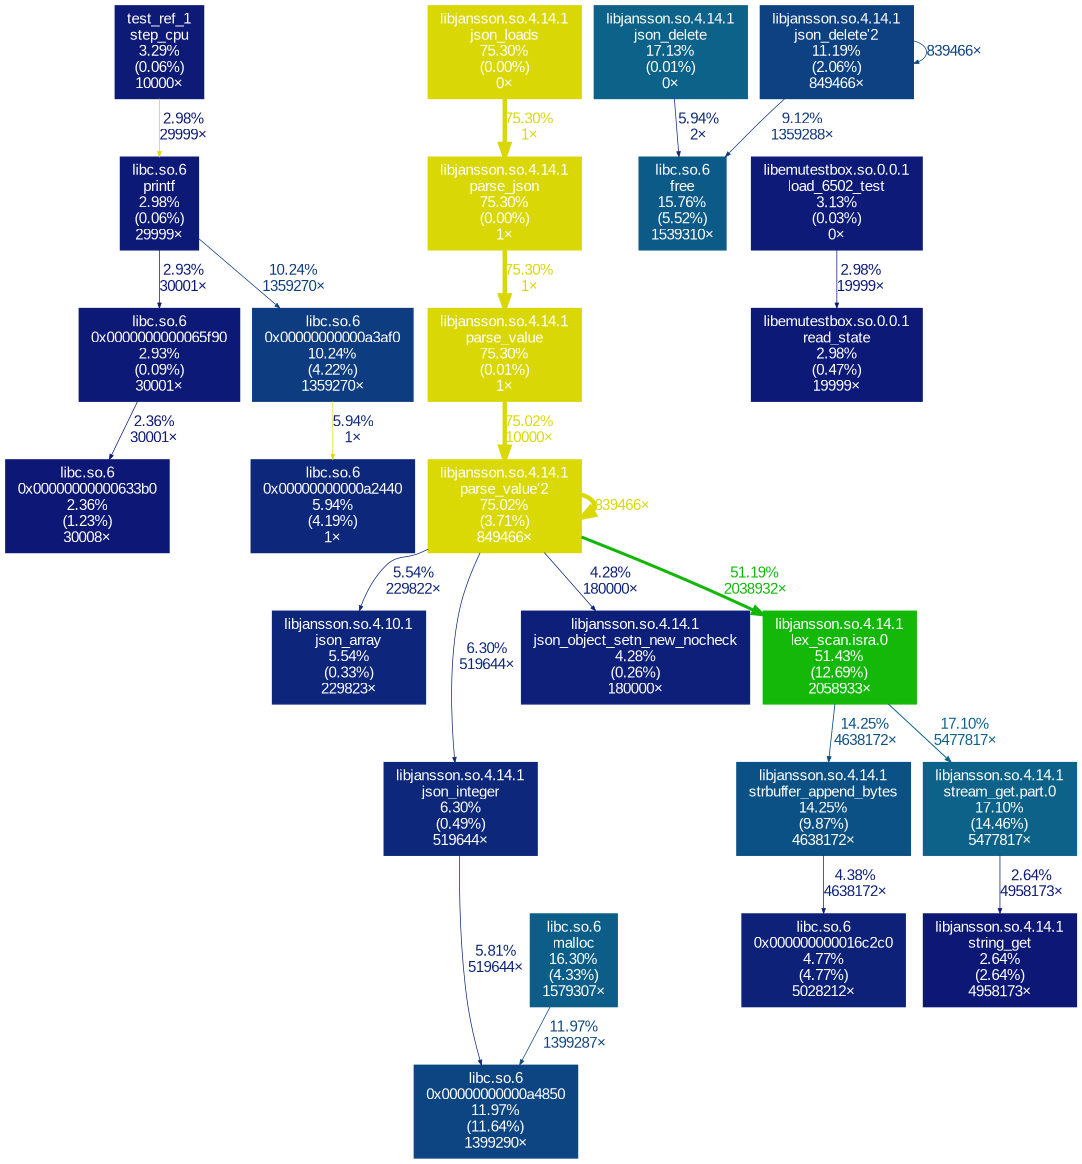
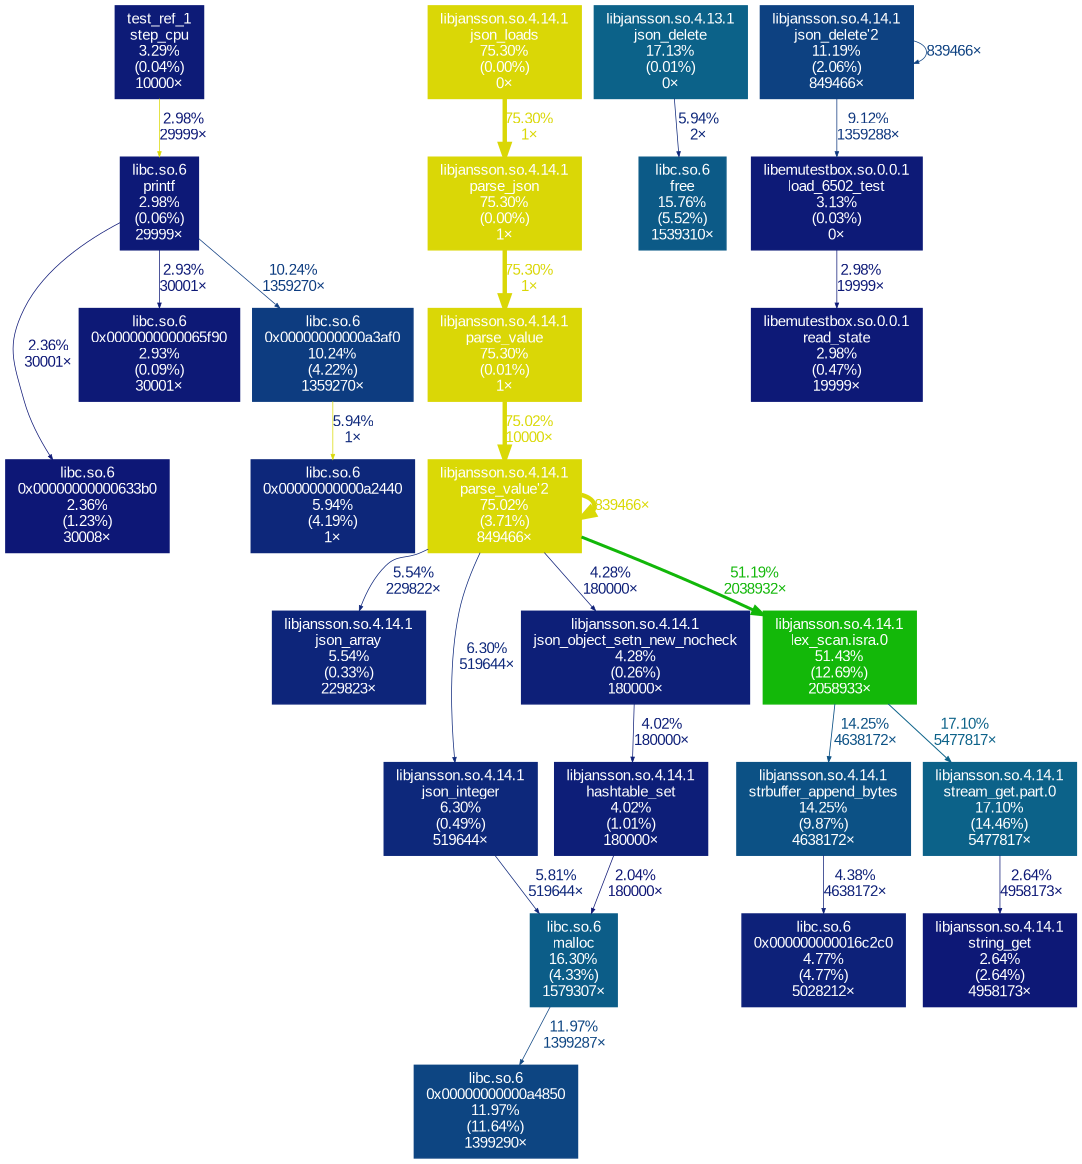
  digraph {
    fontname=Arial
    nodesep=0.125
    ranksep=0.25
    node [color="#dad706" fontcolor="#ffffff" fontname=Arial fontsize=10.00 shape=box style=filled]
    edge [arrowsize=0.35 color="#dad906" fontcolor="#0d277a" fontname=Arial fontsize=10.00 labeldistance=0.50 penwidth=0.50]
    n1 [color="#0d1776" height=0 label="libc.so.6\n0x00000000000633b0\n2.36%\n(1.23%)\n30008×" width=0]
    n2 [color="#0d1976" height=0 label="libc.so.6\n0x0000000000065f90\n2.93%\n(0.09%)\n30001×" width=0]
    n3 [color="#0d277a" height=0 label="libc.so.6\n0x00000000000a2440\n5.94%\n(4.19%)\n1×" width=0]
    n4 [color="#0d3c80" height=0 label="libc.so.6\n0x00000000000a3af0\n10.24%\n(4.22%)\n1359270×" width=0]
    n5 [color="#0d4582" height=0 label="libc.so.6\n0x00000000000a4850\n11.97%\n(11.64%)\n1399290×" width=0]
    n6 [color="#0d2179" height=0 label="libc.so.6\n0x000000000016c2c0\n4.77%\n(4.77%)\n5028212×" width=0]
-   n7 [color="#0d1b77" height=0 label="test_ref_1\nstep_cpu\n3.29%\n(0.06%)\n10000×" width=0]
+   n7 [color="#0d1b77" height=0 label="test_ref_1\nstep_cpu\n3.29%\n(0.04%)\n10000×" width=0]
    n8 [color="#0d1977" height=0 label="libc.so.6\nprintf\n2.98%\n(0.06%)\n29999×" width=0]
    n9 [color="#0c5a87" height=0 label="libc.so.6\nfree\n15.76%\n(5.52%)\n1539310×" width=0]
+   n10 [color="#0d1e78" height=0 label="libjansson.so.4.14.1\nhashtable_set\n4.02%\n(1.01%)\n180000×" width=0]
    n11 [color="#0c5d88" height=0 label="libc.so.6\nmalloc\n16.30%\n(4.33%)\n1579307×" width=0]
-   n12 [color="#0d257a" height=0 label="libjansson.so.4.10.1\njson_array\n5.54%\n(0.33%)\n229823×" width=0]
-   n13 [color="#0c6289" height=0 label="libjansson.so.4.14.1\njson_delete\n17.13%\n(0.01%)\n0×" width=0]
+   n12 [color="#0d257a" height=0 label="libjansson.so.4.14.1\njson_array\n5.54%\n(0.33%)\n229823×" width=0]
+   n13 [color="#0c6289" height=0 label="libjansson.so.4.13.1\njson_delete\n17.13%\n(0.01%)\n0×" width=0]
    n14 [color="#0d4181" height=0 label="libjansson.so.4.14.1\njson_delete'2\n11.19%\n(2.06%)\n849466×" width=0]
    n15 [color="#0d287b" height=0 label="libjansson.so.4.14.1\njson_integer\n6.30%\n(0.49%)\n519644×" width=0]
    n16 [height=0 label="libjansson.so.4.14.1\njson_loads\n75.30%\n(0.00%)\n0×" width=0]
    n17 [height=0 label="libjansson.so.4.14.1\nparse_json\n75.30%\n(0.00%)\n1×" width=0]
    n18 [height=0 label="libjansson.so.4.14.1\nparse_value\n75.30%\n(0.01%)\n1×" width=0]
    n19 [color="#dad906" height=0 label="libjansson.so.4.14.1\nparse_value'2\n75.02%\n(3.71%)\n849466×" width=0]
    n20 [color="#0d1f78" height=0 label="libjansson.so.4.14.1\njson_object_setn_new_nocheck\n4.28%\n(0.26%)\n180000×" width=0]
    n21 [color="#13b809" height=0 label="libjansson.so.4.14.1\nlex_scan.isra.0\n51.43%\n(12.69%)\n2058933×" width=0]
    n22 [color="#0c5185" height=0 label="libjansson.so.4.14.1\nstrbuffer_append_bytes\n14.25%\n(9.87%)\n4638172×" width=0]
    n23 [color="#0c6289" height=0 label="libjansson.so.4.14.1\nstream_get.part.0\n17.10%\n(14.46%)\n5477817×" width=0]
    n24 [color="#0d1876" height=0 label="libjansson.so.4.14.1\nstring_get\n2.64%\n(2.64%)\n4958173×" width=0]
    n25 [color="#0d1a77" height=0 label="libemutestbox.so.0.0.1\nload_6502_test\n3.13%\n(0.03%)\n0×" width=0]
    n26 [color="#0d1977" height=0 label="libemutestbox.so.0.0.1\nread_state\n2.98%\n(0.47%)\n19999×" width=0]
-   n2 -> n1 [color="#0d1776" fontcolor="#0d1776" label="2.36%\n30001×"]
+   n8 -> n1 [color="#0d1776" fontcolor="#0d1776" label="2.36%\n30001×"]
    n4 -> n3 [label="5.94%\n1×"]
    n7 -> n8 [fontcolor="#0d1977" label="2.98%\n29999×"]
    n8 -> n2 [color="#0d1976" fontcolor="#0d1976" label="2.93%\n30001×"]
    n8 -> n4 [color="#0d3c80" fontcolor="#0d3c80" label="10.24%\n1359270×"]
+   n10 -> n11 [color="#0d1575" fontcolor="#0d1575" label="2.04%\n180000×"]
    n11 -> n5 [color="#0d4582" fontcolor="#0d4582" label="11.97%\n1399287×"]
    n13 -> n9 [color="#0d277a" label="5.94%\n2×"]
-   n14 -> n9 [color="#0d367e" fontcolor="#0d367e" label="9.12%\n1359288×"]
+   n14 -> n25 [color="#0d367e" fontcolor="#0d367e" label="9.12%\n1359288×"]
    n14 -> n14 [color="#0d4181" fontcolor="#0d4181" label="839466×"]
-   n15 -> n5 [color="#0d267a" fontcolor="#0d267a" label="5.81%\n519644×"]
+   n15 -> n11 [color="#0d267a" fontcolor="#0d267a" label="5.81%\n519644×"]
    n16 -> n17 [arrowsize=0.87 color="#dad706" fontcolor="#dad706" label="75.30%\n1×" labeldistance=3.01 penwidth=3.01]
    n17 -> n18 [arrowsize=0.87 color="#dad706" fontcolor="#dad706" label="75.30%\n1×" labeldistance=3.01 penwidth=3.01]
    n18 -> n19 [arrowsize=0.87 fontcolor="#dad906" label="75.02%\n10000×" labeldistance=3.00 penwidth=3.00]
    n19 -> n12 [color="#0d257a" fontcolor="#0d257a" label="5.54%\n229822×"]
    n19 -> n15 [color="#0d287b" fontcolor="#0d287b" label="6.30%\n519644×"]
    n19 -> n19 [arrowsize=0.87 fontcolor="#dad906" label="839466×" labeldistance=3.00 penwidth=3.00]
    n19 -> n20 [color="#0d1f78" fontcolor="#0d1f78" label="4.28%\n180000×"]
    n19 -> n21 [arrowsize=0.72 color="#12b709" fontcolor="#12b709" label="51.19%\n2038932×" labeldistance=2.05 penwidth=2.05]
+   n20 -> n10 [color="#0d1e78" fontcolor="#0d1e78" label="4.02%\n180000×"]
    n21 -> n22 [arrowsize=0.38 color="#0c5185" fontcolor="#0c5185" label="14.25%\n4638172×" labeldistance=0.57 penwidth=0.57]
    n21 -> n23 [arrowsize=0.41 color="#0c6289" fontcolor="#0c6289" label="17.10%\n5477817×" labeldistance=0.68 penwidth=0.68]
    n22 -> n6 [color="#0d2078" fontcolor="#0d2078" label="4.38%\n4638172×"]
    n23 -> n24 [color="#0d1876" fontcolor="#0d1876" label="2.64%\n4958173×"]
    n25 -> n26 [color="#0d1977" fontcolor="#0d1977" label="2.98%\n19999×"]
  }
